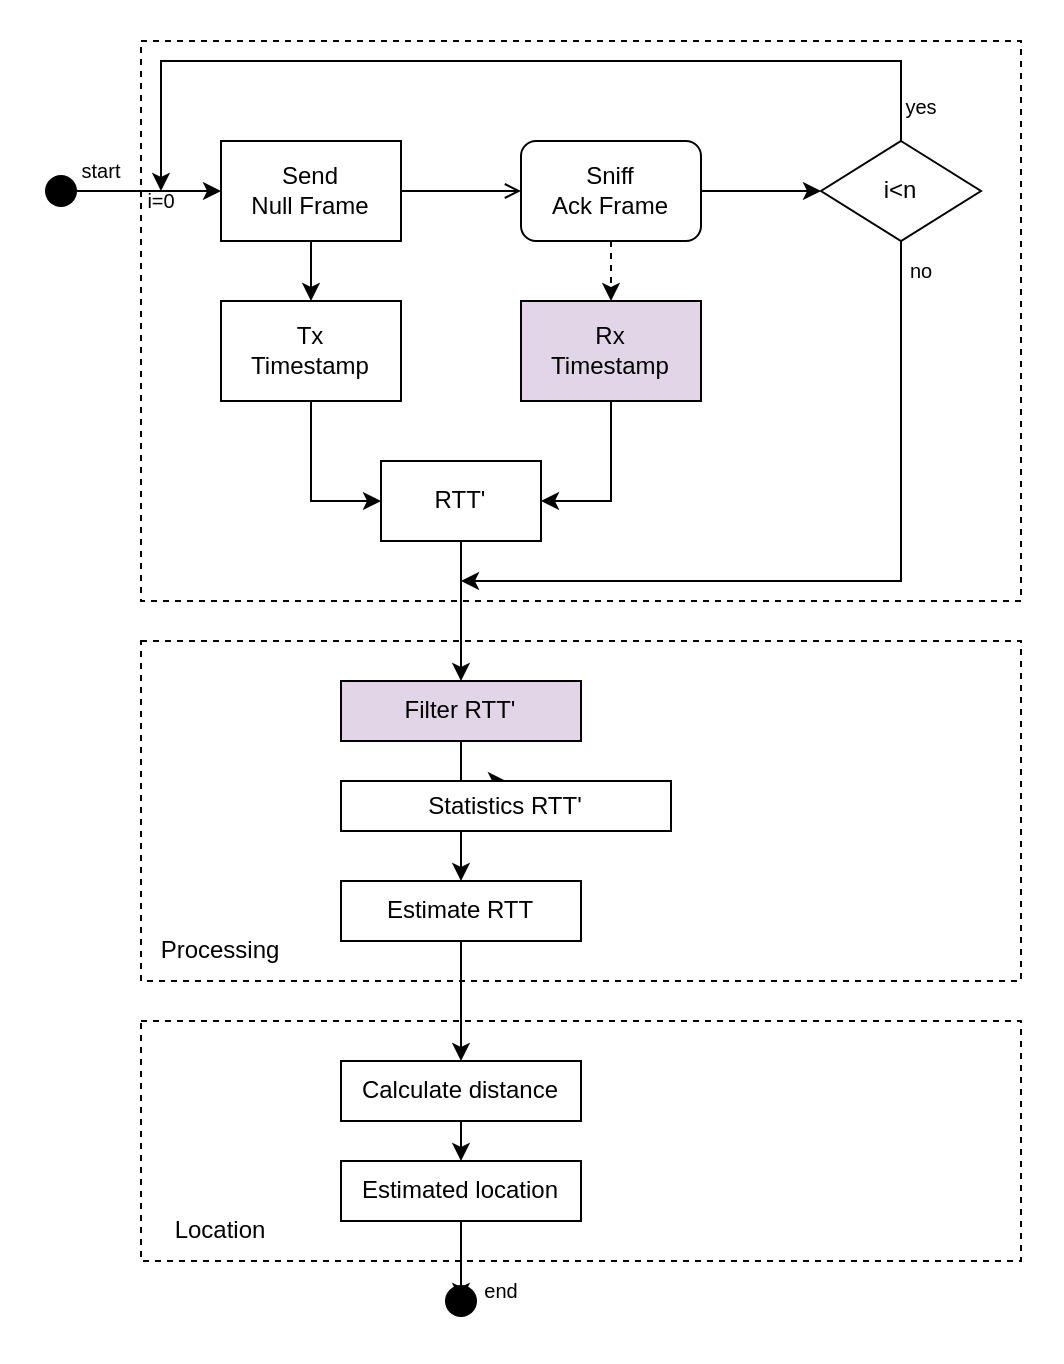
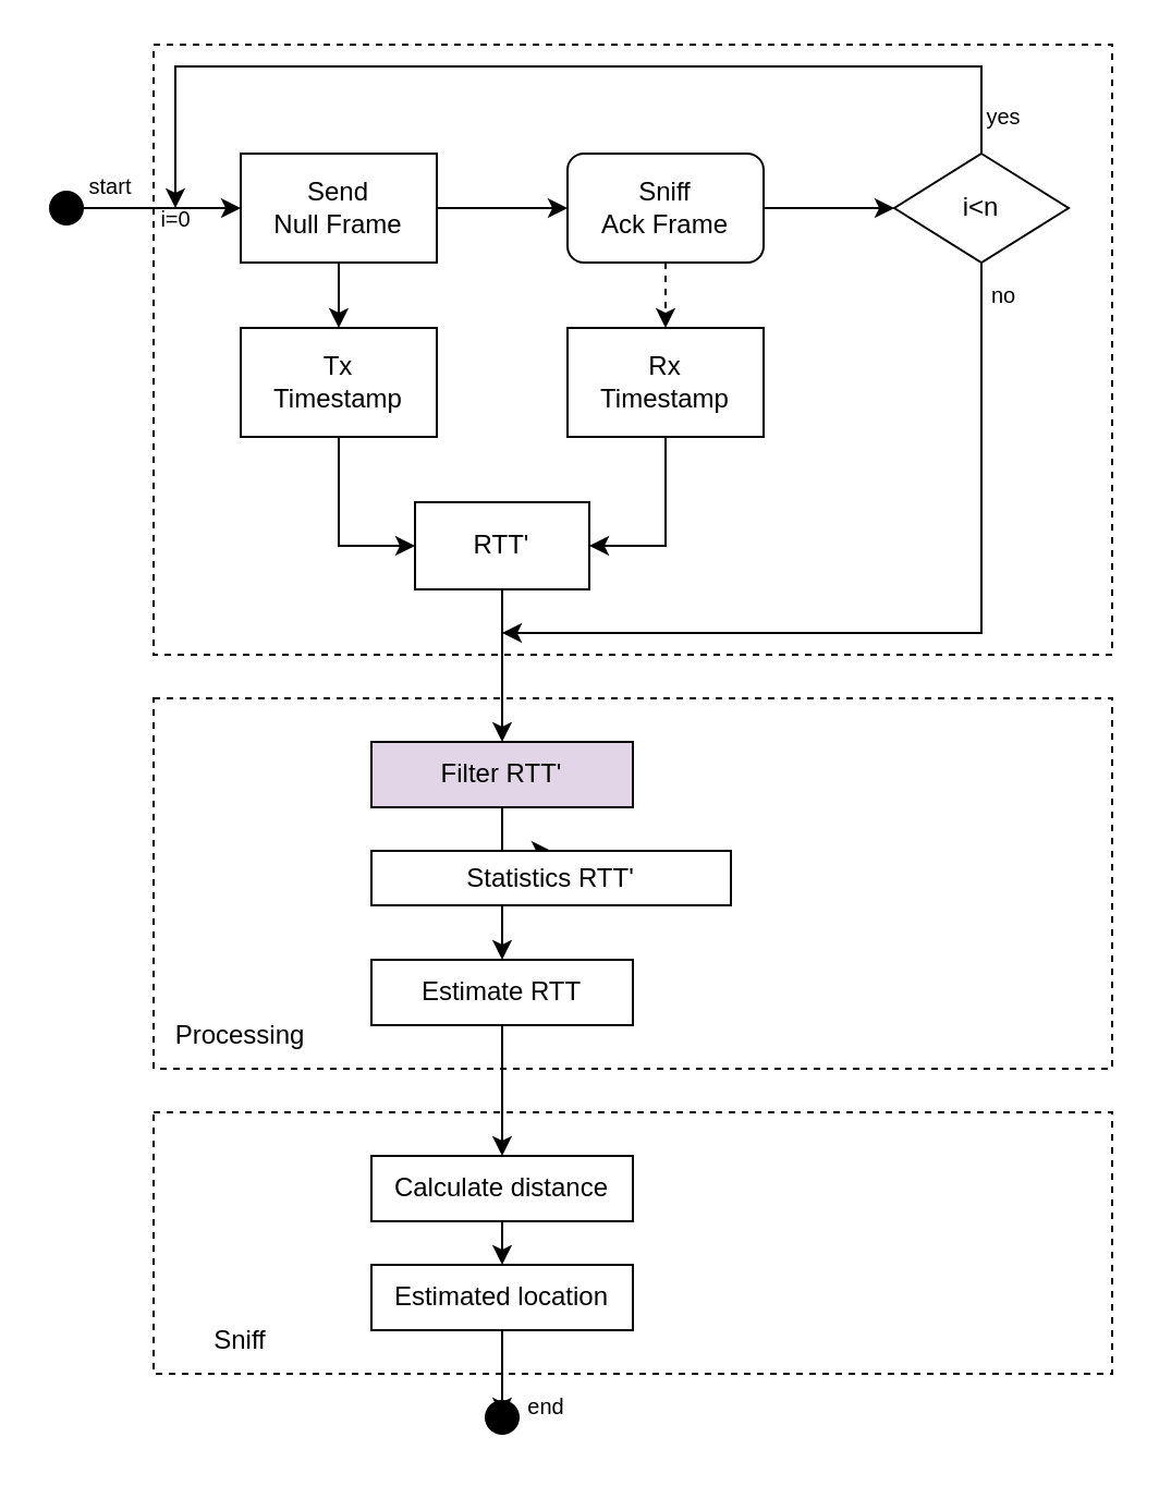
  <mxCell id="0" />
  <mxCell id="1" parent="0" />
  <mxCell id="2" value="" style="rounded=0;whiteSpace=wrap;html=1;dashed=1;" vertex="1" parent="1"><mxGeometry x="70" y="510" width="440" height="120" as="geometry" /></mxCell>
  <mxCell id="3" value="" style="rounded=0;whiteSpace=wrap;html=1;dashed=1;" vertex="1" parent="1"><mxGeometry x="70" y="320" width="440" height="170" as="geometry" /></mxCell>
  <mxCell id="4" value="" style="rounded=0;whiteSpace=wrap;html=1;dashed=1;" vertex="1" parent="1"><mxGeometry x="70" y="20" width="440" height="280" as="geometry" /></mxCell>
  <mxCell id="5" value="&lt;div&gt;Send&lt;/div&gt;&lt;div&gt;Null Frame&lt;/div&gt;" style="rounded=0;whiteSpace=wrap;html=1;" vertex="1" parent="1"><mxGeometry x="110" y="70" width="90" height="50" as="geometry" /></mxCell>
  <mxCell id="6" value="&lt;div&gt;Sniff&lt;/div&gt;&lt;div&gt;Ack Frame&lt;/div&gt;" style="whiteSpace=wrap;html=1;rounded=1;" vertex="1" parent="1"><mxGeometry x="260" y="70" width="90" height="50" as="geometry" /></mxCell>
  <mxCell id="7" value="&lt;div&gt;Tx&lt;/div&gt;&lt;div&gt;Timestamp&lt;/div&gt;" style="rounded=0;whiteSpace=wrap;html=1;" vertex="1" parent="1"><mxGeometry x="110" y="150" width="90" height="50" as="geometry" /></mxCell>
  <mxCell id="8" value="" style="edgeStyle=orthogonalEdgeStyle;rounded=0;orthogonalLoop=1;jettySize=auto;html=1;entryX=1;entryY=0.5;entryDx=0;entryDy=0;" edge="1" parent="1" source="9" target="20"><mxGeometry relative="1" as="geometry" /></mxCell>
- <mxCell id="9" value="&lt;div&gt;R&lt;span style=&quot;background-color: initial;&quot;&gt;x&lt;/span&gt;&lt;/div&gt;&lt;div&gt;Timestamp&lt;/div&gt;" style="rounded=0;whiteSpace=wrap;html=1;fillColor=#e1d5e7;" vertex="1" parent="1"><mxGeometry x="260" y="150" width="90" height="50" as="geometry" /></mxCell>
+ <mxCell id="9" value="&lt;div&gt;R&lt;span style=&quot;background-color: initial;&quot;&gt;x&lt;/span&gt;&lt;/div&gt;&lt;div&gt;Timestamp&lt;/div&gt;" style="rounded=0;whiteSpace=wrap;html=1;" vertex="1" parent="1"><mxGeometry x="260" y="150" width="90" height="50" as="geometry" /></mxCell>
  <mxCell id="10" value="" style="endArrow=classic;html=1;rounded=0;exitX=0.5;exitY=1;exitDx=0;exitDy=0;entryX=0.5;entryY=0;entryDx=0;entryDy=0;" edge="1" parent="1" source="5" target="7"><mxGeometry width="50" height="50" relative="1" as="geometry"><mxPoint x="300" y="260" as="sourcePoint" /><mxPoint x="350" y="210" as="targetPoint" /></mxGeometry></mxCell>
  <mxCell id="11" value="" style="endArrow=classic;html=1;rounded=0;exitX=0.5;exitY=1;exitDx=0;exitDy=0;dashed=1;" edge="1" parent="1" source="6" target="9"><mxGeometry width="50" height="50" relative="1" as="geometry"><mxPoint x="165" y="130" as="sourcePoint" /><mxPoint x="165" y="160" as="targetPoint" /></mxGeometry></mxCell>
- <mxCell id="12" value="" style="endArrow=open;html=1;rounded=0;exitX=1;exitY=0.5;exitDx=0;exitDy=0;entryX=0;entryY=0.5;entryDx=0;entryDy=0;" edge="1" parent="1" source="5" target="6"><mxGeometry width="50" height="50" relative="1" as="geometry"><mxPoint x="175" y="140" as="sourcePoint" /><mxPoint x="175" y="170" as="targetPoint" /></mxGeometry></mxCell>
+ <mxCell id="12" value="" style="endArrow=classic;html=1;rounded=0;exitX=1;exitY=0.5;exitDx=0;exitDy=0;entryX=0;entryY=0.5;entryDx=0;entryDy=0;" edge="1" parent="1" source="5" target="6"><mxGeometry width="50" height="50" relative="1" as="geometry"><mxPoint x="175" y="140" as="sourcePoint" /><mxPoint x="175" y="170" as="targetPoint" /></mxGeometry></mxCell>
  <mxCell id="13" style="edgeStyle=orthogonalEdgeStyle;rounded=0;orthogonalLoop=1;jettySize=auto;html=1;exitX=0.5;exitY=0;exitDx=0;exitDy=0;" edge="1" parent="1" source="15"><mxGeometry relative="1" as="geometry"><mxPoint x="80" y="95" as="targetPoint" /><Array as="points"><mxPoint x="450" y="30" /><mxPoint x="80" y="30" /></Array></mxGeometry></mxCell>
  <mxCell id="14" style="edgeStyle=orthogonalEdgeStyle;rounded=0;orthogonalLoop=1;jettySize=auto;html=1;exitX=0.5;exitY=1;exitDx=0;exitDy=0;" edge="1" parent="1" source="15"><mxGeometry relative="1" as="geometry"><mxPoint x="230" y="290" as="targetPoint" /><Array as="points"><mxPoint x="450" y="290" /><mxPoint x="230" y="290" /></Array></mxGeometry></mxCell>
  <mxCell id="15" value="i&amp;lt;n" style="rhombus;whiteSpace=wrap;html=1;" vertex="1" parent="1"><mxGeometry x="410" y="70" width="80" height="50" as="geometry" /></mxCell>
  <mxCell id="16" value="" style="endArrow=classic;html=1;rounded=0;exitX=1;exitY=0.5;exitDx=0;exitDy=0;entryX=0;entryY=0.5;entryDx=0;entryDy=0;" edge="1" parent="1" source="6" target="15"><mxGeometry width="50" height="50" relative="1" as="geometry"><mxPoint x="185" y="150" as="sourcePoint" /><mxPoint x="185" y="180" as="targetPoint" /></mxGeometry></mxCell>
  <mxCell id="17" value="" style="shape=waypoint;sketch=0;fillStyle=solid;size=6;pointerEvents=1;points=[];fillColor=none;resizable=0;rotatable=0;perimeter=centerPerimeter;snapToPoint=1;strokeWidth=6;" vertex="1" parent="1"><mxGeometry x="20" y="85" width="20" height="20" as="geometry" /></mxCell>
  <mxCell id="18" value="" style="endArrow=classic;html=1;rounded=0;exitX=1.05;exitY=0.633;exitDx=0;exitDy=0;entryX=0;entryY=0.5;entryDx=0;entryDy=0;exitPerimeter=0;" edge="1" parent="1" source="17" target="5"><mxGeometry width="50" height="50" relative="1" as="geometry"><mxPoint x="195" y="160" as="sourcePoint" /><mxPoint x="195" y="190" as="targetPoint" /></mxGeometry></mxCell>
  <mxCell id="19" value="&lt;font style=&quot;font-size: 10px;&quot;&gt;yes&lt;/font&gt;" style="text;html=1;align=center;verticalAlign=middle;resizable=0;points=[];autosize=1;strokeColor=none;fillColor=none;" vertex="1" parent="1"><mxGeometry x="440" y="38" width="40" height="30" as="geometry" /></mxCell>
  <mxCell id="20" value="RTT'" style="rounded=0;whiteSpace=wrap;html=1;" vertex="1" parent="1"><mxGeometry x="190" y="230" width="80" height="40" as="geometry" /></mxCell>
  <mxCell id="21" value="" style="endArrow=classic;html=1;rounded=0;exitX=0.5;exitY=1;exitDx=0;exitDy=0;entryX=0;entryY=0.5;entryDx=0;entryDy=0;" edge="1" parent="1" source="7" target="20"><mxGeometry width="50" height="50" relative="1" as="geometry"><mxPoint x="250" y="280" as="sourcePoint" /><mxPoint x="300" y="230" as="targetPoint" /><Array as="points"><mxPoint x="155" y="250" /></Array></mxGeometry></mxCell>
  <mxCell id="22" value="&lt;font style=&quot;font-size: 10px;&quot;&gt;i=0&lt;/font&gt;" style="text;html=1;align=center;verticalAlign=middle;resizable=0;points=[];autosize=1;strokeColor=none;fillColor=none;" vertex="1" parent="1"><mxGeometry x="60" y="85" width="40" height="30" as="geometry" /></mxCell>
  <mxCell id="23" value="&lt;font style=&quot;font-size: 10px;&quot;&gt;start&lt;/font&gt;" style="text;html=1;align=center;verticalAlign=middle;resizable=0;points=[];autosize=1;strokeColor=none;fillColor=none;" vertex="1" parent="1"><mxGeometry x="30" y="70" width="40" height="30" as="geometry" /></mxCell>
  <mxCell id="24" value="" style="endArrow=classic;html=1;rounded=0;exitX=0.5;exitY=1;exitDx=0;exitDy=0;" edge="1" parent="1" source="20" target="27"><mxGeometry width="50" height="50" relative="1" as="geometry"><mxPoint x="240" y="320" as="sourcePoint" /><mxPoint x="230" y="350" as="targetPoint" /></mxGeometry></mxCell>
  <mxCell id="25" value="&lt;font style=&quot;font-size: 10px;&quot;&gt;no&lt;/font&gt;" style="text;html=1;align=center;verticalAlign=middle;resizable=0;points=[];autosize=1;strokeColor=none;fillColor=none;" vertex="1" parent="1"><mxGeometry x="445" y="120" width="30" height="30" as="geometry" /></mxCell>
  <mxCell id="26" value="" style="edgeStyle=orthogonalEdgeStyle;rounded=0;orthogonalLoop=1;jettySize=auto;html=1;" edge="1" parent="1" source="27" target="29"><mxGeometry relative="1" as="geometry" /></mxCell>
  <mxCell id="27" value="Filter RTT'" style="rounded=0;whiteSpace=wrap;html=1;fillColor=#e1d5e7;" vertex="1" parent="1"><mxGeometry x="170" y="340" width="120" height="30" as="geometry" /></mxCell>
  <mxCell id="28" style="edgeStyle=orthogonalEdgeStyle;rounded=0;orthogonalLoop=1;jettySize=auto;html=1;exitX=0.5;exitY=1;exitDx=0;exitDy=0;entryX=0.5;entryY=0;entryDx=0;entryDy=0;" edge="1" parent="1" source="29" target="31"><mxGeometry relative="1" as="geometry" /></mxCell>
  <mxCell id="29" value="Statistics RTT'" style="rounded=0;whiteSpace=wrap;html=1;" vertex="1" parent="1"><mxGeometry x="170" y="390" width="165" height="25" as="geometry" /></mxCell>
  <mxCell id="30" style="edgeStyle=orthogonalEdgeStyle;rounded=0;orthogonalLoop=1;jettySize=auto;html=1;exitX=0.5;exitY=1;exitDx=0;exitDy=0;entryX=0.5;entryY=0;entryDx=0;entryDy=0;" edge="1" parent="1" source="31" target="33"><mxGeometry relative="1" as="geometry" /></mxCell>
  <mxCell id="31" value="Estimate RTT" style="rounded=0;whiteSpace=wrap;html=1;" vertex="1" parent="1"><mxGeometry x="170" y="440" width="120" height="30" as="geometry" /></mxCell>
  <mxCell id="32" style="edgeStyle=orthogonalEdgeStyle;rounded=0;orthogonalLoop=1;jettySize=auto;html=1;exitX=0.5;exitY=1;exitDx=0;exitDy=0;entryX=0.5;entryY=0;entryDx=0;entryDy=0;" edge="1" parent="1" source="33" target="34"><mxGeometry relative="1" as="geometry" /></mxCell>
  <mxCell id="33" value="Calculate distance" style="rounded=0;whiteSpace=wrap;html=1;" vertex="1" parent="1"><mxGeometry x="170" y="530" width="120" height="30" as="geometry" /></mxCell>
  <mxCell id="34" value="Estimated location" style="rounded=0;whiteSpace=wrap;html=1;" vertex="1" parent="1"><mxGeometry x="170" y="580" width="120" height="30" as="geometry" /></mxCell>
  <mxCell id="35" value="" style="shape=waypoint;sketch=0;fillStyle=solid;size=6;pointerEvents=1;points=[];fillColor=none;resizable=0;rotatable=0;perimeter=centerPerimeter;snapToPoint=1;strokeWidth=6;" vertex="1" parent="1"><mxGeometry x="220" y="640" width="20" height="20" as="geometry" /></mxCell>
  <mxCell id="36" style="edgeStyle=orthogonalEdgeStyle;rounded=0;orthogonalLoop=1;jettySize=auto;html=1;exitX=0.5;exitY=1;exitDx=0;exitDy=0;entryX=0.443;entryY=0.736;entryDx=0;entryDy=0;entryPerimeter=0;" edge="1" parent="1" source="34" target="35"><mxGeometry relative="1" as="geometry" /></mxCell>
  <mxCell id="37" value="&lt;font style=&quot;font-size: 10px;&quot;&gt;end&lt;/font&gt;" style="text;html=1;align=center;verticalAlign=middle;resizable=0;points=[];autosize=1;strokeColor=none;fillColor=none;" vertex="1" parent="1"><mxGeometry x="230" y="630" width="40" height="30" as="geometry" /></mxCell>
  <mxCell id="38" value="Processing" style="text;html=1;align=center;verticalAlign=middle;whiteSpace=wrap;rounded=0;" vertex="1" parent="1"><mxGeometry x="70" y="460" width="80" height="30" as="geometry" /></mxCell>
- <mxCell id="39" value="Location" style="text;html=1;align=center;verticalAlign=middle;whiteSpace=wrap;rounded=0;" vertex="1" parent="1"><mxGeometry x="70" y="600" width="80" height="30" as="geometry" /></mxCell>
+ <mxCell id="39" value="Sniff" style="text;html=1;align=center;verticalAlign=middle;whiteSpace=wrap;rounded=0;" vertex="1" parent="1"><mxGeometry x="70" y="600" width="80" height="30" as="geometry" /></mxCell>
